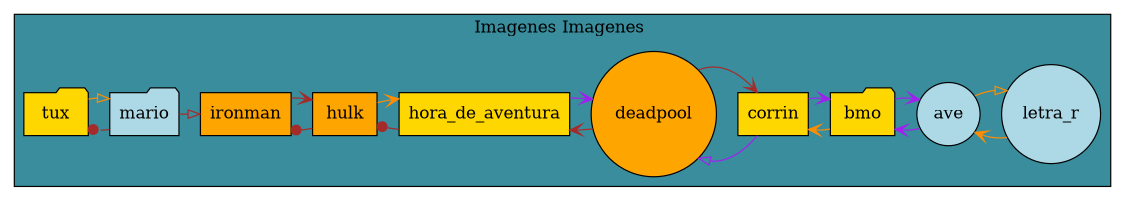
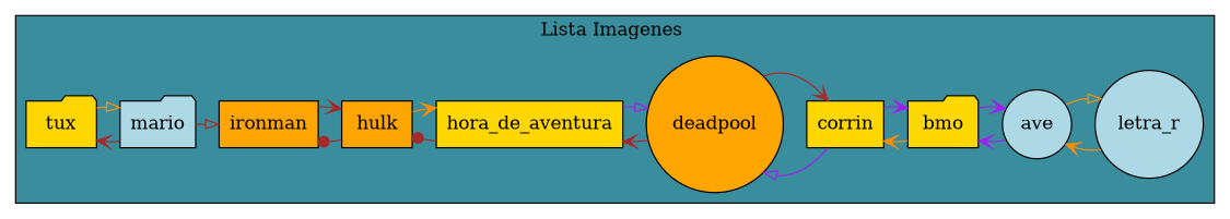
  digraph {
    node [fillcolor=gold shape=box style=filled]
    edge [arrowhead=vee color=brown]
    n1 [fillcolor=lightblue label="letra_r\n" shape=circle]
    n2 [fillcolor=lightblue label="ave\n" shape=circle]
    n3 [label="bmo\n" shape=folder]
    n4 [label="corrin\n"]
    n5 [fillcolor=orange label="deadpool\n" shape=circle]
    n6 [label="hora_de_aventura\n"]
    n7 [fillcolor=orange label="hulk\n"]
    n8 [fillcolor=orange label="ironman\n"]
    n9 [fillcolor=lightblue label="mario\n" shape=folder]
    n10 [label="tux\n" shape=folder]
    subgraph cluster_1 {
      bgcolor="#398D9C"
-     label="Imagenes Imagenes "
+     label="Lista Imagenes "
      subgraph sub_2 {
        bgcolor="#398D9C"
        label="Lista Imagenes "
        rank=same
        n1
        n2
        n3
        n4
        n5
        n6
        n7
        n8
        n9
        n10
      }
    }
    n1 -> n2 [color=darkorange]
    n2 -> n1 [arrowhead=onormal color=darkorange]
    n2 -> n3 [color=purple]
    n3 -> n2 [color=purple]
    n3 -> n4 [color=darkorange]
    n4 -> n3 [color=purple]
    n4 -> n5 [arrowhead=onormal color=purple]
    n5 -> n4
    n5 -> n6
-   n6 -> n5 [color=purple]
+   n6 -> n5 [arrowhead=onormal color=purple]
    n6 -> n7 [arrowhead=dot]
    n7 -> n6 [color=darkorange]
    n7 -> n8 [arrowhead=dot]
    n8 -> n7
    n9 -> n8 [arrowhead=onormal]
-   n9 -> n10 [arrowhead=dot]
+   n9 -> n10
    n10 -> n9 [arrowhead=onormal color=darkorange]
  }
